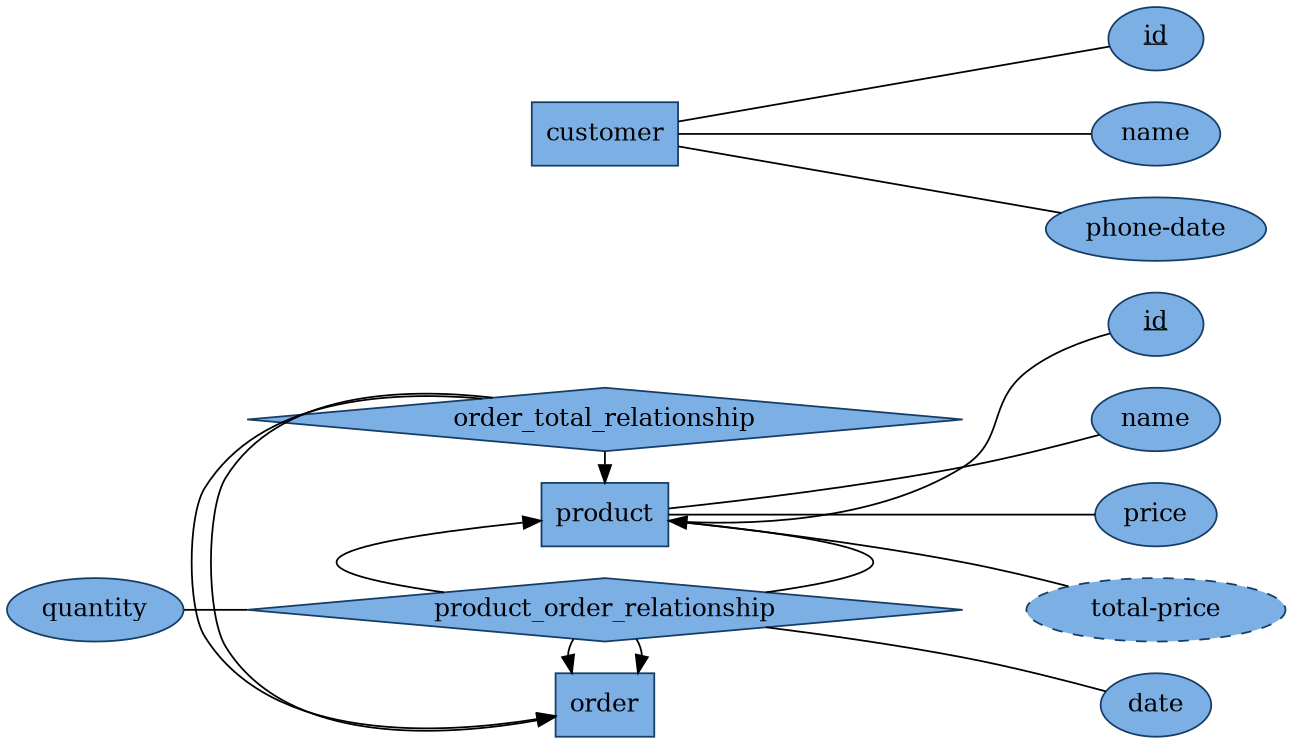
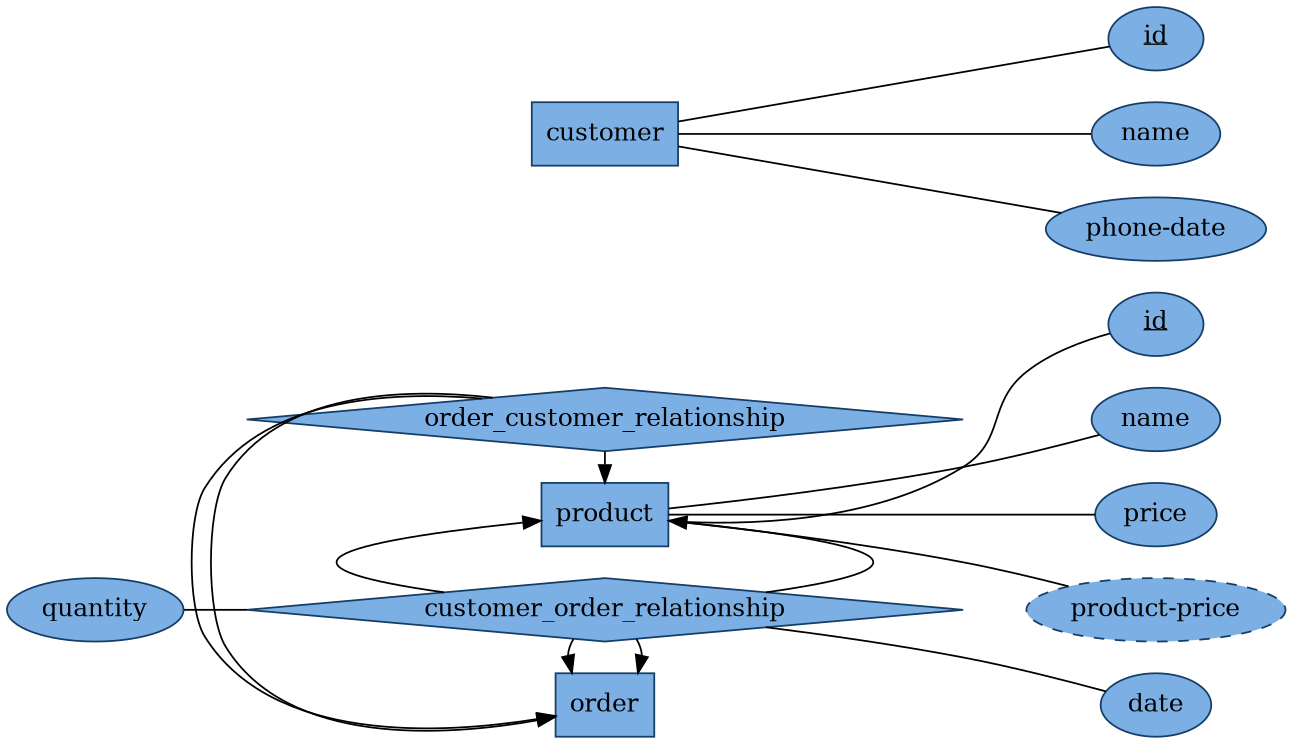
  digraph {
    rankdir=LR
    node [color="#153d66" fillcolor="#7cb0e4" peripheries=1 shape=ellipse style=filled]
    edge [arrowhead=none]
    n1 [label=product shape=box]
    n2 [label=<<u>id</u>>]
    n3 [label=name]
    n4 [label=price]
-   product_order_relationship [shape=diamond]
+   product_order_relationship [shape=diamond label=customer_order_relationship]
    n6 [label=quantity]
    n7 [label=order shape=box]
    n8 [label=date]
-   n9 [label="total-price" style="filled,dashed"]
-   order_customer_relationship [shape=diamond label=order_total_relationship]
+   n9 [label="product-price" style="filled,dashed"]
+   order_customer_relationship [shape=diamond]
    n11 [label=customer shape=box]
    n12 [label=<<u>id</u>>]
    n13 [label=name]
    n14 [label="phone-date"]
    subgraph sub_1 {
      n1
    }
    subgraph sub_2 {
      n2
    }
    subgraph sub_3 {
      n3
    }
    subgraph sub_4 {
      n4
    }
    subgraph sub_5 {
      product_order_relationship
    }
    subgraph sub_6 {
      n6
    }
    subgraph sub_7 {
      n7
    }
    subgraph sub_8 {
      n8
    }
    subgraph sub_9 {
      n9
    }
    subgraph sub_10 {
      order_customer_relationship
    }
    subgraph sub_11 {
      n11
    }
    subgraph sub_12 {
      n12
    }
    subgraph sub_13 {
      n13
    }
    subgraph sub_14 {
      n14
    }
    subgraph sub_15 {
      rank=same
      n1
      product_order_relationship
      n7
      order_customer_relationship
      n11
    }
    n1 -> n2
    n1 -> n3
    n1 -> n4
    n1 -> product_order_relationship [arrowhead=normal dir=back]
    n1 -> product_order_relationship [arrowhead=normal dir=back]
    n1 -> n9
    product_order_relationship -> n7 [arrowhead=normal]
    product_order_relationship -> n7 [arrowhead=normal]
    product_order_relationship -> n8
    n6 -> product_order_relationship
    n7 -> order_customer_relationship [arrowhead=normal dir=back]
    n7 -> order_customer_relationship [arrowhead=normal dir=back]
    order_customer_relationship -> n1 [arrowhead=normal]
    n11 -> n12
    n11 -> n13
    n11 -> n14
  }
